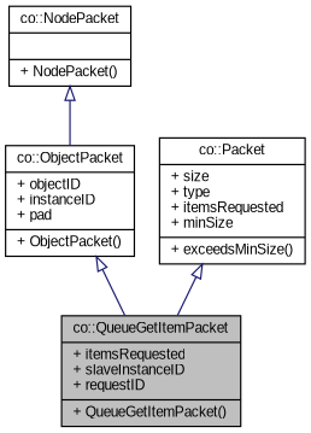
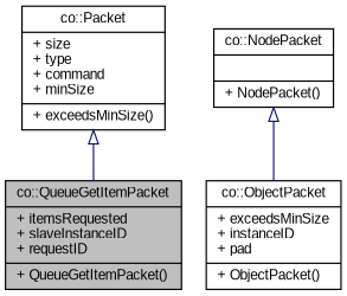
  digraph {
    fontname="Liberation Sans"
    node [color=black fillcolor=white fontname="Liberation Sans" fontsize=10 shape=record style=filled]
    edge [arrowtail=onormal color=midnightblue dir=back fontname="Liberation Sans" fontsize=10 labelfontname=FreeSans labelfontsize=10 style=solid]
    n1 [fillcolor=grey75 fontcolor=black height=0.2 label="{co::QueueGetItemPacket\n|+ itemsRequested\l+ slaveInstanceID\l+ requestID\l|+ QueueGetItemPacket()\l}" width=0.4]
-   n2 [height=0.2 label="{co::ObjectPacket\n|+ objectID\l+ instanceID\l+ pad\l|+ ObjectPacket()\l}" width=0.4]
+   n2 [height=0.2 label="{co::ObjectPacket\n|+ exceedsMinSize\l+ instanceID\l+ pad\l|+ ObjectPacket()\l}" width=0.4]
    n3 [height=0.2 label="{co::NodePacket\n||+ NodePacket()\l}" width=0.4]
-   n4 [height=0.2 label="{co::Packet\n|+ size\l+ type\l+ itemsRequested\l+ minSize\l|+ exceedsMinSize()\l}" width=0.4]
-   n2 -> n1
+   n4 [height=0.2 label="{co::Packet\n|+ size\l+ type\l+ command\l+ minSize\l|+ exceedsMinSize()\l}" width=0.4]
    n3 -> n2
    n4 -> n1
  }
